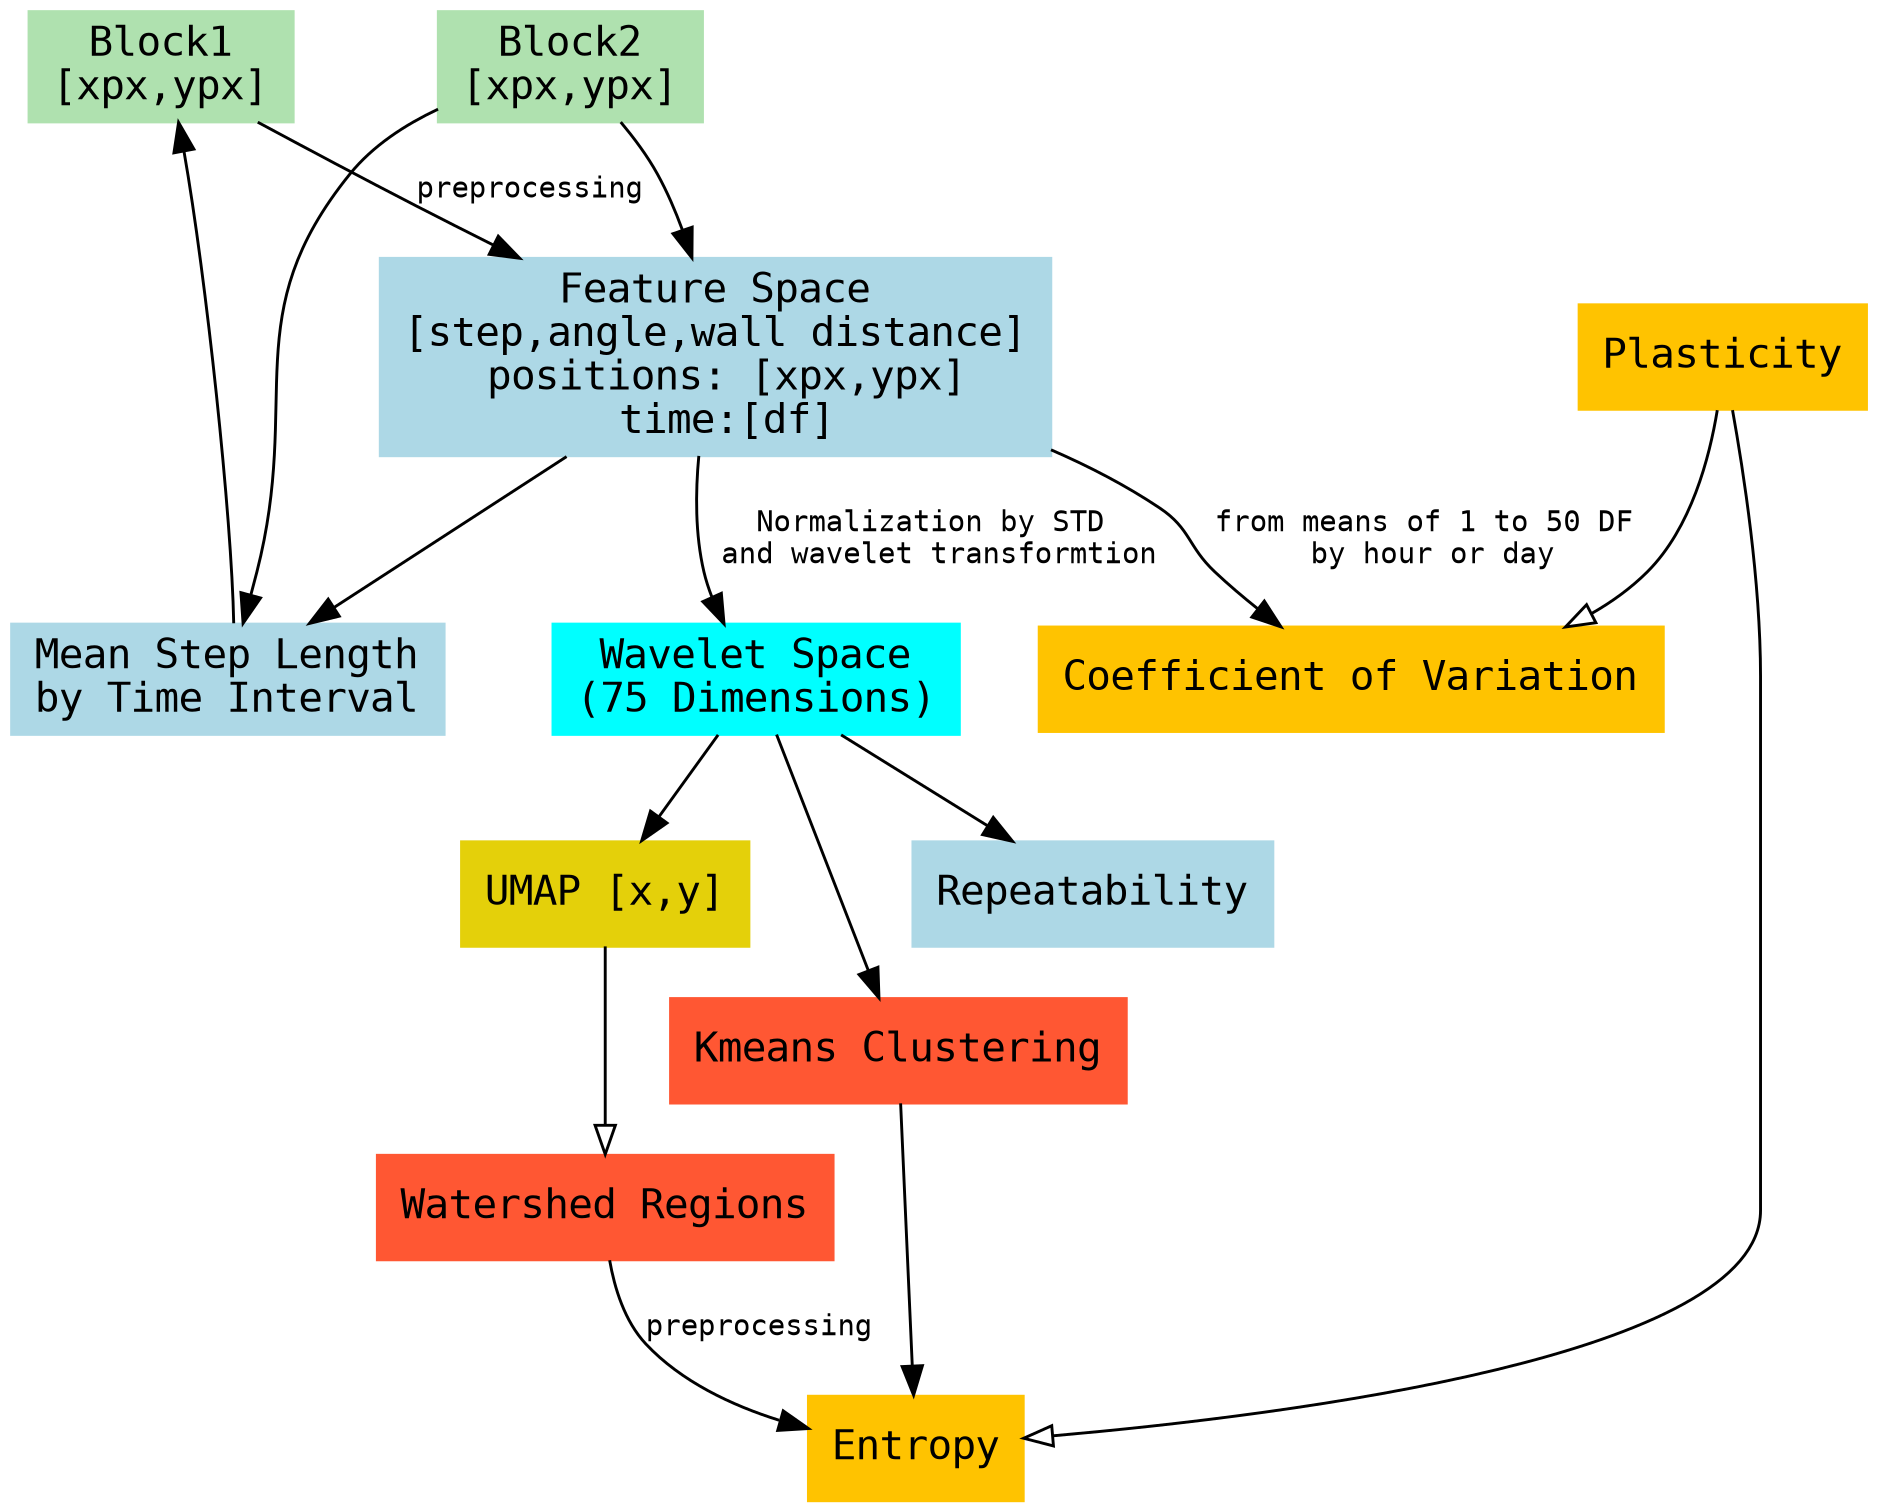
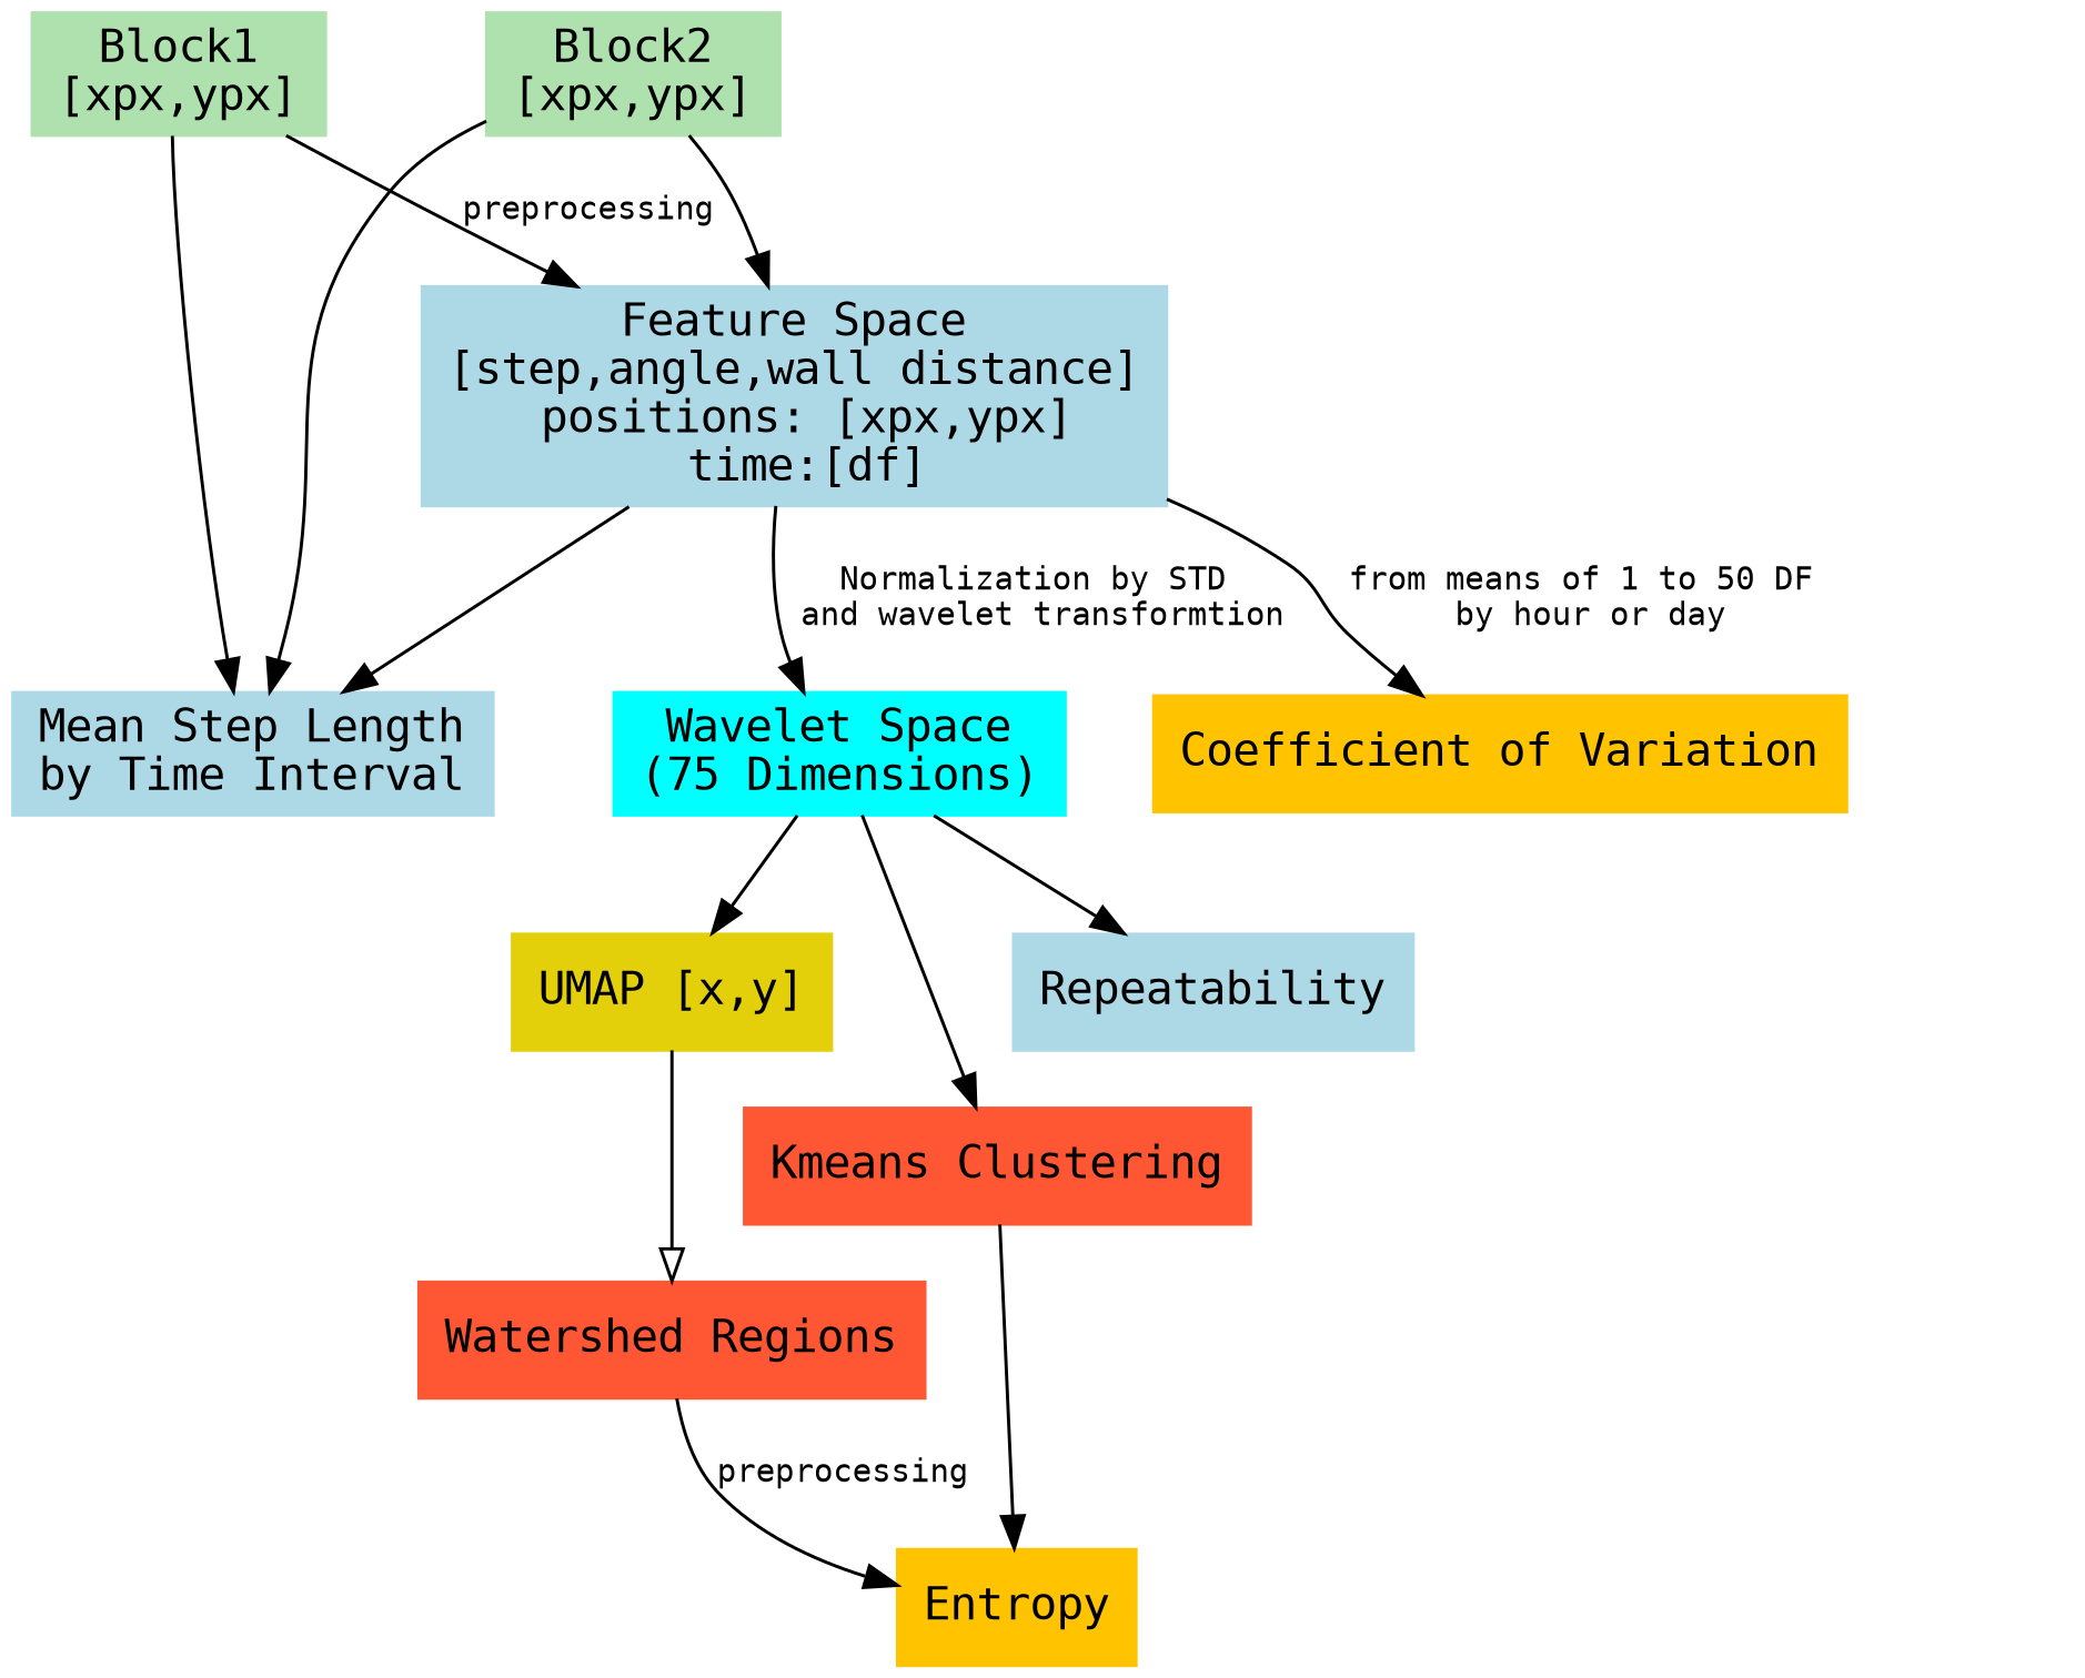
  digraph {
    fontname="DejaVu Sans Mono"
    node [color=lightblue fontname="DejaVu Sans Mono" shape=box style=filled]
    edge [fontname="DejaVu Sans Mono" fontsize=10 labelfontcolor=black]
    n1 [color="#AFE1AF" label="Block1\n[xpx,ypx]"]
    n2 [label="Feature Space\n[step,angle,wall distance]\n positions: [xpx,ypx]\n time:[df]"]
    n3 [label="Mean Step Length\nby Time Interval"]
    n4 [color="#00FFFF" label="Wavelet Space\n(75 Dimensions)"]
    n5 [color="#FFC300" label="Coefficient of Variation"]
    n6 [color="#AFE1AF" label="Block2\n[xpx,ypx]"]
    n7 [color="#E4D00A" label="UMAP [x,y]"]
    n8 [color="#FF5733" label="Kmeans Clustering"]
    n9 [label=Repeatability]
    n10 [color="#FF5733" label="Watershed Regions"]
    n11 [color="#FFC300" label=Entropy]
-   n12 [color="#FFC300" label=Plasticity]
    n1 -> n2 [label=preprocessing]
-   n3 -> n1
+   n1 -> n3
    n2 -> n3
    n2 -> n4 [label="Normalization by STD\n and wavelet transformtion"]
    n2 -> n5 [label="from means of 1 to 50 DF\n by hour or day"]
    n4 -> n7
    n4 -> n8
    n4 -> n9
    n6 -> n2
    n6 -> n3
    n7 -> n10 [arrowhead=empty]
    n8 -> n11
    n10 -> n11 [label=preprocessing]
-   n12 -> n5 [arrowhead=empty]
-   n12 -> n11 [arrowhead=empty]
  }
